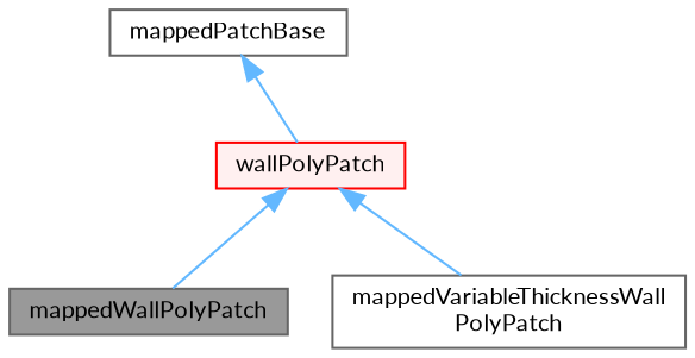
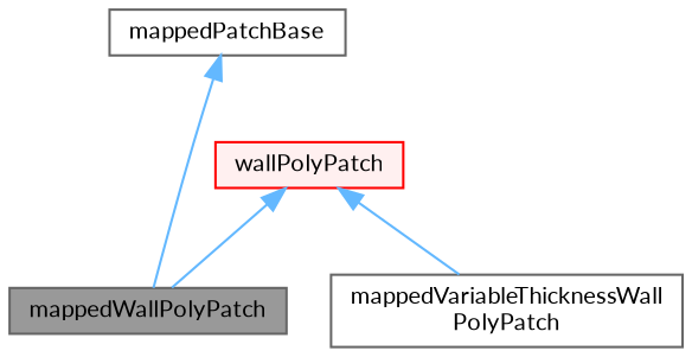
  digraph {
    fontname=Lato
    node [color=gray40 fillcolor=white fontname=Lato fontsize=10 shape=box style=filled]
    edge [color=steelblue1 dir=back fontname=Lato fontsize=10 labelfontname=Helvetica labelfontsize=10 style=solid]
    n1 [fillcolor=grey60 fontcolor=black height=0.2 label=mappedWallPolyPatch width=0.4]
    n2 [height=0.2 label="mappedVariableThicknessWall\lPolyPatch" width=0.4]
    n3 [color=red fillcolor="#FFF0F0" height=0.2 label=wallPolyPatch width=0.4]
    n4 [height=0.2 label=mappedPatchBase width=0.4]
    n3 -> n1
    n3 -> n2
-   n4 -> n3
+   n4 -> n1
  }
